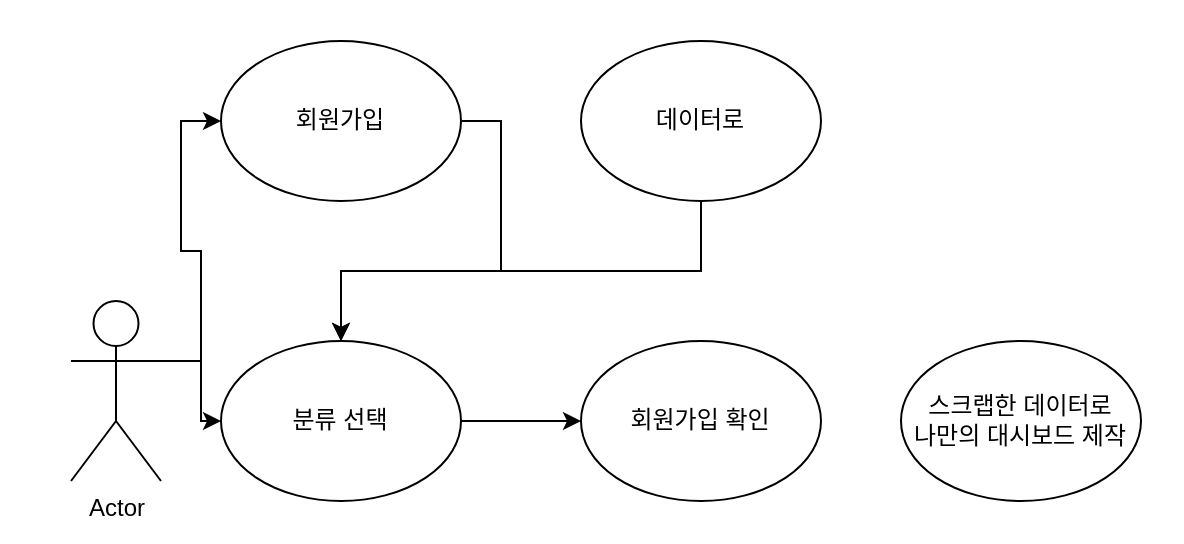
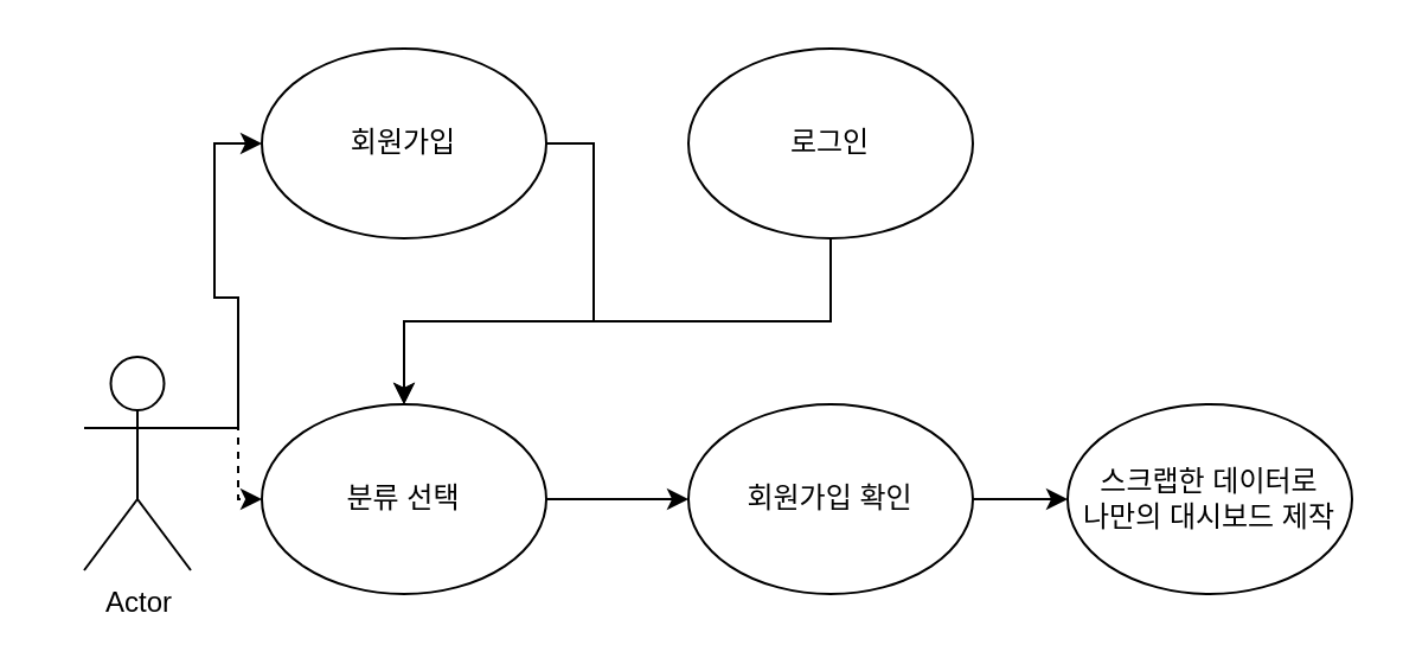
  <mxCell id="0" />
  <mxCell id="1" parent="0" />
  <mxCell id="2" value="" style="group" vertex="1" connectable="0" parent="1"><mxGeometry x="20" y="20" width="550" height="230" as="geometry" /></mxCell>
  <mxCell id="3" value="Actor" style="shape=umlActor;verticalLabelPosition=bottom;verticalAlign=top;html=1;outlineConnect=0;" vertex="1" parent="2"><mxGeometry x="15" y="130" width="45" height="90" as="geometry" /></mxCell>
  <mxCell id="4" value="스크랩한 데이터로&lt;br&gt;나만의 대시보드 제작" style="ellipse;whiteSpace=wrap;html=1;" vertex="1" parent="2"><mxGeometry x="430" y="150" width="120" height="80" as="geometry" /></mxCell>
+ <mxCell id="5" style="edgeStyle=orthogonalEdgeStyle;rounded=0;orthogonalLoop=1;jettySize=auto;html=1;exitX=1;exitY=0.5;exitDx=0;exitDy=0;entryX=0;entryY=0.5;entryDx=0;entryDy=0;" edge="1" parent="2" source="6" target="4"><mxGeometry relative="1" as="geometry" /></mxCell>
  <mxCell id="6" value="회원가입 확인" style="ellipse;whiteSpace=wrap;html=1;" vertex="1" parent="2"><mxGeometry x="270" y="150" width="120" height="80" as="geometry" /></mxCell>
  <mxCell id="7" style="edgeStyle=orthogonalEdgeStyle;rounded=0;orthogonalLoop=1;jettySize=auto;html=1;exitX=1;exitY=0.5;exitDx=0;exitDy=0;entryX=0;entryY=0.5;entryDx=0;entryDy=0;" edge="1" parent="2" source="8" target="6"><mxGeometry relative="1" as="geometry" /></mxCell>
  <mxCell id="8" value="분류 선택" style="ellipse;whiteSpace=wrap;html=1;" vertex="1" parent="2"><mxGeometry x="90" y="150" width="120" height="80" as="geometry" /></mxCell>
- <mxCell id="9" style="edgeStyle=orthogonalEdgeStyle;rounded=0;orthogonalLoop=1;jettySize=auto;html=1;exitX=1;exitY=0.333;exitDx=0;exitDy=0;exitPerimeter=0;entryX=0;entryY=0.5;entryDx=0;entryDy=0;" edge="1" parent="2" source="3" target="8"><mxGeometry relative="1" as="geometry" /></mxCell>
+ <mxCell id="9" style="edgeStyle=orthogonalEdgeStyle;rounded=0;orthogonalLoop=1;jettySize=auto;html=1;exitX=1;exitY=0.333;exitDx=0;exitDy=0;exitPerimeter=0;entryX=0;entryY=0.5;entryDx=0;entryDy=0;dashed=1;" edge="1" parent="2" source="3" target="8"><mxGeometry relative="1" as="geometry" /></mxCell>
  <mxCell id="10" style="edgeStyle=orthogonalEdgeStyle;rounded=0;orthogonalLoop=1;jettySize=auto;html=1;exitX=0.5;exitY=1;exitDx=0;exitDy=0;entryX=0.5;entryY=0;entryDx=0;entryDy=0;" edge="1" parent="2" source="11" target="8"><mxGeometry relative="1" as="geometry" /></mxCell>
- <mxCell id="11" value="데이터로" style="ellipse;whiteSpace=wrap;html=1;" vertex="1" parent="2"><mxGeometry x="270" width="120" height="80" as="geometry" /></mxCell>
+ <mxCell id="11" value="로그인" style="ellipse;whiteSpace=wrap;html=1;" vertex="1" parent="2"><mxGeometry x="270" width="120" height="80" as="geometry" /></mxCell>
  <mxCell id="12" style="edgeStyle=orthogonalEdgeStyle;rounded=0;orthogonalLoop=1;jettySize=auto;html=1;exitX=1;exitY=0.5;exitDx=0;exitDy=0;" edge="1" parent="2" source="13" target="8"><mxGeometry relative="1" as="geometry" /></mxCell>
  <mxCell id="13" value="회원가입" style="ellipse;whiteSpace=wrap;html=1;" vertex="1" parent="2"><mxGeometry x="90" width="120" height="80" as="geometry" /></mxCell>
  <mxCell id="14" style="edgeStyle=orthogonalEdgeStyle;rounded=0;orthogonalLoop=1;jettySize=auto;html=1;exitX=1;exitY=0.333;exitDx=0;exitDy=0;exitPerimeter=0;entryX=0;entryY=0.5;entryDx=0;entryDy=0;" edge="1" parent="2" source="3" target="13"><mxGeometry relative="1" as="geometry" /></mxCell>
  <mxCell id="15" style="edgeStyle=orthogonalEdgeStyle;rounded=0;orthogonalLoop=1;jettySize=auto;html=1;exitX=0.5;exitY=1;exitDx=0;exitDy=0;" edge="1" parent="2" source="11" target="11"><mxGeometry relative="1" as="geometry" /></mxCell>
